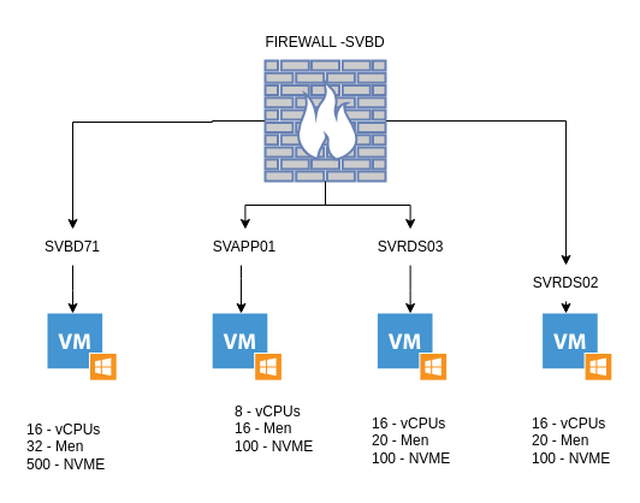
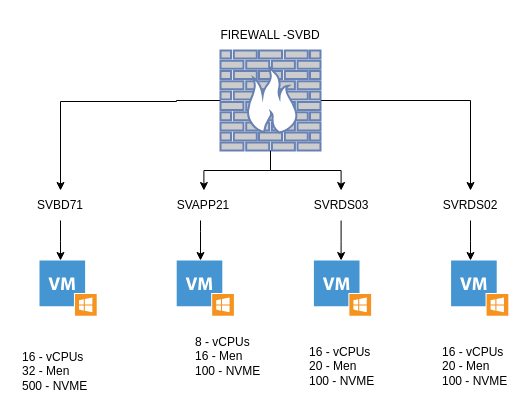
  <mxCell id="0" />
  <mxCell id="1" parent="0" />
  <mxCell id="2" value="" style="edgeStyle=orthogonalEdgeStyle;rounded=0;orthogonalLoop=1;jettySize=auto;html=1;entryX=0.5;entryY=0;entryDx=0;entryDy=0;" edge="1" parent="1" source="6" target="12"><mxGeometry relative="1" as="geometry"><mxPoint x="56" y="180" as="targetPoint" /><Array as="points"><mxPoint x="176" y="100" /><mxPoint x="60" y="101" /></Array></mxGeometry></mxCell>
  <mxCell id="3" value="" style="edgeStyle=orthogonalEdgeStyle;rounded=0;orthogonalLoop=1;jettySize=auto;html=1;entryX=0.5;entryY=0;entryDx=0;entryDy=0;" edge="1" parent="1" source="6" target="18"><mxGeometry relative="1" as="geometry"><mxPoint x="400" y="100" as="targetPoint" /></mxGeometry></mxCell>
  <mxCell id="4" value="" style="edgeStyle=orthogonalEdgeStyle;rounded=0;orthogonalLoop=1;jettySize=auto;html=1;entryX=0.5;entryY=0;entryDx=0;entryDy=0;" edge="1" parent="1" source="6" target="14"><mxGeometry relative="1" as="geometry"><mxPoint x="16" y="60.034" as="targetPoint" /></mxGeometry></mxCell>
  <mxCell id="5" value="" style="edgeStyle=orthogonalEdgeStyle;rounded=0;orthogonalLoop=1;jettySize=auto;html=1;entryX=0.5;entryY=0;entryDx=0;entryDy=0;" edge="1" parent="1" source="6" target="16"><mxGeometry relative="1" as="geometry"><mxPoint x="410" y="60.034" as="targetPoint" /></mxGeometry></mxCell>
  <mxCell id="6" value="" style="fontColor=#0066CC;verticalAlign=top;verticalLabelPosition=bottom;labelPosition=center;align=center;html=1;outlineConnect=0;fillColor=#CCCCCC;strokeColor=#6881B3;gradientColor=none;gradientDirection=north;strokeWidth=2;shape=mxgraph.networks.firewall;" vertex="1" parent="1"><mxGeometry x="220" y="50" width="100" height="100" as="geometry" /></mxCell>
  <mxCell id="7" value="" style="shadow=0;dashed=0;html=1;strokeColor=none;fillColor=#4495D1;labelPosition=center;verticalLabelPosition=bottom;verticalAlign=top;align=center;outlineConnect=0;shape=mxgraph.veeam.vm_windows;" vertex="1" parent="1"><mxGeometry x="39" y="260" width="57.2" height="55.2" as="geometry" /></mxCell>
  <mxCell id="8" value="" style="shadow=0;dashed=0;html=1;strokeColor=none;fillColor=#4495D1;labelPosition=center;verticalLabelPosition=bottom;verticalAlign=top;align=center;outlineConnect=0;shape=mxgraph.veeam.vm_windows;" vertex="1" parent="1"><mxGeometry x="176.2" y="260" width="57.2" height="55.2" as="geometry" /></mxCell>
  <mxCell id="9" value="" style="shadow=0;dashed=0;html=1;strokeColor=none;fillColor=#4495D1;labelPosition=center;verticalLabelPosition=bottom;verticalAlign=top;align=center;outlineConnect=0;shape=mxgraph.veeam.vm_windows;" vertex="1" parent="1"><mxGeometry x="313.4" y="260" width="57.2" height="55.2" as="geometry" /></mxCell>
  <mxCell id="10" value="" style="shadow=0;dashed=0;html=1;strokeColor=none;fillColor=#4495D1;labelPosition=center;verticalLabelPosition=bottom;verticalAlign=top;align=center;outlineConnect=0;shape=mxgraph.veeam.vm_windows;" vertex="1" parent="1"><mxGeometry x="450.6" y="260" width="57.2" height="55.2" as="geometry" /></mxCell>
  <mxCell id="11" value="" style="edgeStyle=orthogonalEdgeStyle;rounded=0;orthogonalLoop=1;jettySize=auto;html=1;" edge="1" parent="1" source="12" target="7"><mxGeometry relative="1" as="geometry"><Array as="points"><mxPoint x="60" y="241" /><mxPoint x="60" y="241" /></Array></mxGeometry></mxCell>
  <mxCell id="12" value="SVBD71" style="text;html=1;align=center;verticalAlign=middle;whiteSpace=wrap;rounded=0;" vertex="1" parent="1"><mxGeometry x="30" y="190" width="60" height="30" as="geometry" /></mxCell>
  <mxCell id="13" value="" style="edgeStyle=orthogonalEdgeStyle;rounded=0;orthogonalLoop=1;jettySize=auto;html=1;" edge="1" parent="1" source="14" target="8"><mxGeometry relative="1" as="geometry"><Array as="points"><mxPoint x="200" y="231" /><mxPoint x="200" y="231" /></Array></mxGeometry></mxCell>
- <mxCell id="14" value="SVAPP01" style="text;html=1;align=center;verticalAlign=middle;whiteSpace=wrap;rounded=0;" vertex="1" parent="1"><mxGeometry x="173.4" y="190" width="60" height="30" as="geometry" /></mxCell>
+ <mxCell id="14" value="SVAPP21" style="text;html=1;align=center;verticalAlign=middle;whiteSpace=wrap;rounded=0;" vertex="1" parent="1"><mxGeometry x="173.4" y="190" width="60" height="30" as="geometry" /></mxCell>
  <mxCell id="15" value="" style="edgeStyle=orthogonalEdgeStyle;rounded=0;orthogonalLoop=1;jettySize=auto;html=1;" edge="1" parent="1" source="16" target="9"><mxGeometry relative="1" as="geometry"><Array as="points"><mxPoint x="341" y="241" /><mxPoint x="340" y="241" /></Array></mxGeometry></mxCell>
  <mxCell id="16" value="SVRDS03" style="text;html=1;align=center;verticalAlign=middle;whiteSpace=wrap;rounded=0;" vertex="1" parent="1"><mxGeometry x="310.6" y="190" width="60" height="30" as="geometry" /></mxCell>
  <mxCell id="17" value="" style="edgeStyle=orthogonalEdgeStyle;rounded=0;orthogonalLoop=1;jettySize=auto;html=1;" edge="1" parent="1" source="18" target="10"><mxGeometry relative="1" as="geometry"><Array as="points"><mxPoint x="470" y="241" /><mxPoint x="470" y="241" /></Array></mxGeometry></mxCell>
- <mxCell id="18" value="SVRDS02" style="text;html=1;align=center;verticalAlign=middle;whiteSpace=wrap;rounded=0;" vertex="1" parent="1"><mxGeometry x="440" y="220" width="60" height="30" as="geometry" /></mxCell>
+ <mxCell id="18" value="SVRDS02" style="text;html=1;align=center;verticalAlign=middle;whiteSpace=wrap;rounded=0;" vertex="1" parent="1"><mxGeometry x="440" y="190" width="60" height="30" as="geometry" /></mxCell>
  <mxCell id="19" value="16 - vCPUs&lt;div&gt;32 - Men&lt;/div&gt;&lt;div&gt;500 - NVME&lt;/div&gt;" style="text;html=1;align=left;verticalAlign=middle;whiteSpace=wrap;rounded=0;" vertex="1" parent="1"><mxGeometry x="20" y="346" width="70" height="50" as="geometry" /></mxCell>
  <mxCell id="20" value="8 - vCPUs&lt;div&gt;16 - Men&lt;/div&gt;&lt;div&gt;100 - NVME&lt;/div&gt;" style="text;html=1;align=left;verticalAlign=middle;whiteSpace=wrap;rounded=0;" vertex="1" parent="1"><mxGeometry x="193.4" y="331" width="70" height="50" as="geometry" /></mxCell>
  <mxCell id="21" value="16 - vCPUs&lt;div&gt;20 - Men&lt;/div&gt;&lt;div&gt;100 - NVME&lt;/div&gt;" style="text;html=1;align=left;verticalAlign=middle;whiteSpace=wrap;rounded=0;" vertex="1" parent="1"><mxGeometry x="307" y="341" width="70" height="50" as="geometry" /></mxCell>
  <mxCell id="22" value="16 - vCPUs&lt;div&gt;20 - Men&lt;/div&gt;&lt;div&gt;100 - NVME&lt;/div&gt;" style="text;html=1;align=left;verticalAlign=middle;whiteSpace=wrap;rounded=0;" vertex="1" parent="1"><mxGeometry x="440" y="341" width="70" height="50" as="geometry" /></mxCell>
  <mxCell id="23" value="FIREWALL -SVBD" style="text;html=1;align=center;verticalAlign=middle;whiteSpace=wrap;rounded=0;" vertex="1" parent="1"><mxGeometry x="217" y="20" width="106" height="30" as="geometry" /></mxCell>
